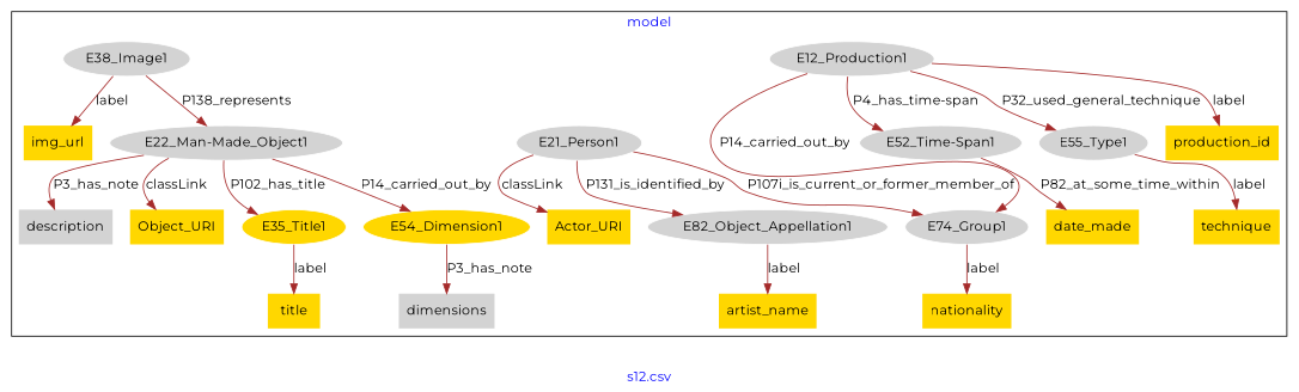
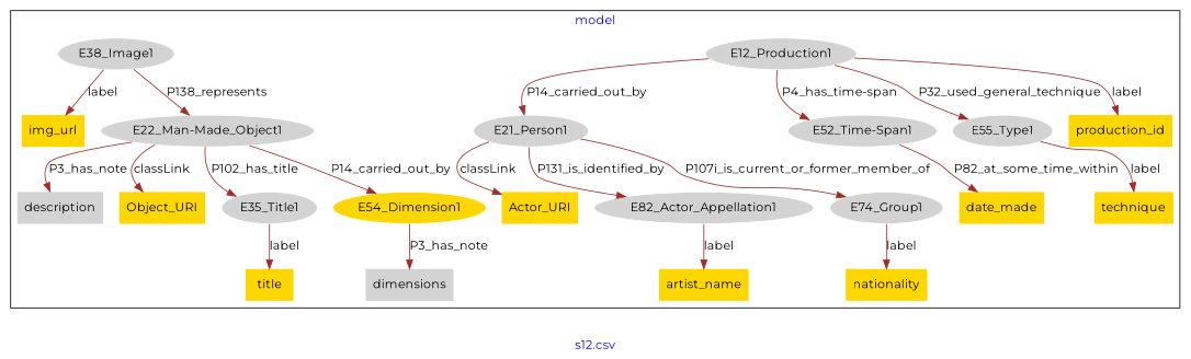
  digraph {
    fontcolor=blue
    fontname=Montserrat
    label="s12.csv"
    remincross=true
    node [fillcolor=lightgray fontname=Montserrat style=filled shape=plaintext]
    edge [color=brown fontcolor=black fontname=Montserrat]
    n1 [color=white label=E12_Production1 shape=""]
    n2 [color=white label=E21_Person1 shape=""]
    n3 [color=white label="E52_Time-Span1" shape=""]
    n4 [color=white label=E55_Type1 shape=""]
    n5 [color=white label=E74_Group1 shape=""]
-   n6 [color=white label=E82_Object_Appellation1 shape=""]
+   n6 [color=white label=E82_Actor_Appellation1 shape=""]
    n7 [color=white label="E22_Man-Made_Object1" shape=""]
-   n8 [color=white fillcolor=gold label=E35_Title1 shape=""]
+   n8 [color=white label=E35_Title1 shape=""]
    n9 [color=white fillcolor=gold label=E54_Dimension1 shape=""]
    n10 [color=white label=E38_Image1 shape=""]
    n11 [fillcolor=gold label=img_url]
    n12 [fillcolor=gold label=title]
    n13 [fillcolor=gold label=artist_name]
    n14 [label=dimensions]
    n15 [fillcolor=gold label=date_made]
    n16 [fillcolor=gold label=nationality]
    n17 [label=description]
    n18 [fillcolor=gold label=Actor_URI]
    n19 [fillcolor=gold label=Object_URI]
    n20 [fillcolor=gold label=technique]
    n21 [fillcolor=gold label=production_id]
    subgraph cluster_1 {
      label=model
      n1
      n2
      n3
      n4
      n5
      n6
      n7
      n8
      n9
      n10
      n11
      n12
      n13
      n14
      n15
      n16
      n17
      n18
      n19
      n20
      n21
    }
-   n1 -> n5 [label=P14_carried_out_by]
+   n1 -> n2 [label=P14_carried_out_by]
    n1 -> n3 [label="P4_has_time-span"]
    n1 -> n4 [label=P32_used_general_technique]
    n1 -> n21 [label=label]
    n2 -> n5 [label=P107i_is_current_or_former_member_of]
    n2 -> n6 [label=P131_is_identified_by]
    n2 -> n18 [label=classLink]
    n3 -> n15 [label=P82_at_some_time_within]
    n4 -> n20 [label=label]
    n5 -> n16 [label=label]
    n6 -> n13 [label=label]
    n7 -> n8 [label=P102_has_title]
    n7 -> n9 [label=P14_carried_out_by]
    n7 -> n17 [label=P3_has_note]
    n7 -> n19 [label=classLink]
    n8 -> n12 [label=label]
    n9 -> n14 [label=P3_has_note]
    n10 -> n7 [label=P138_represents]
    n10 -> n11 [label=label]
  }
